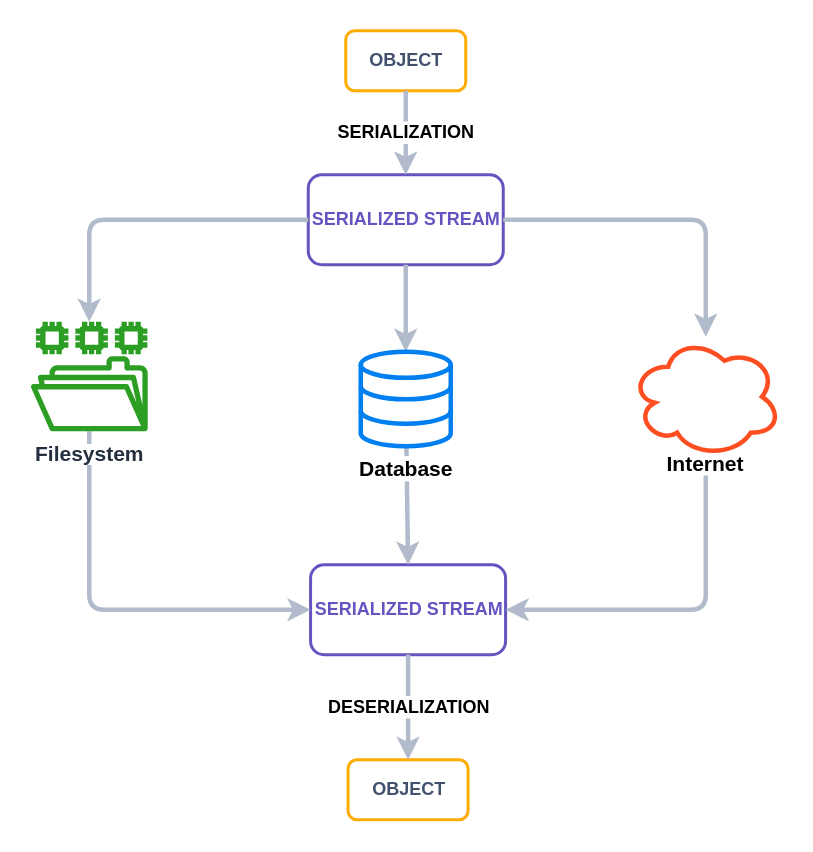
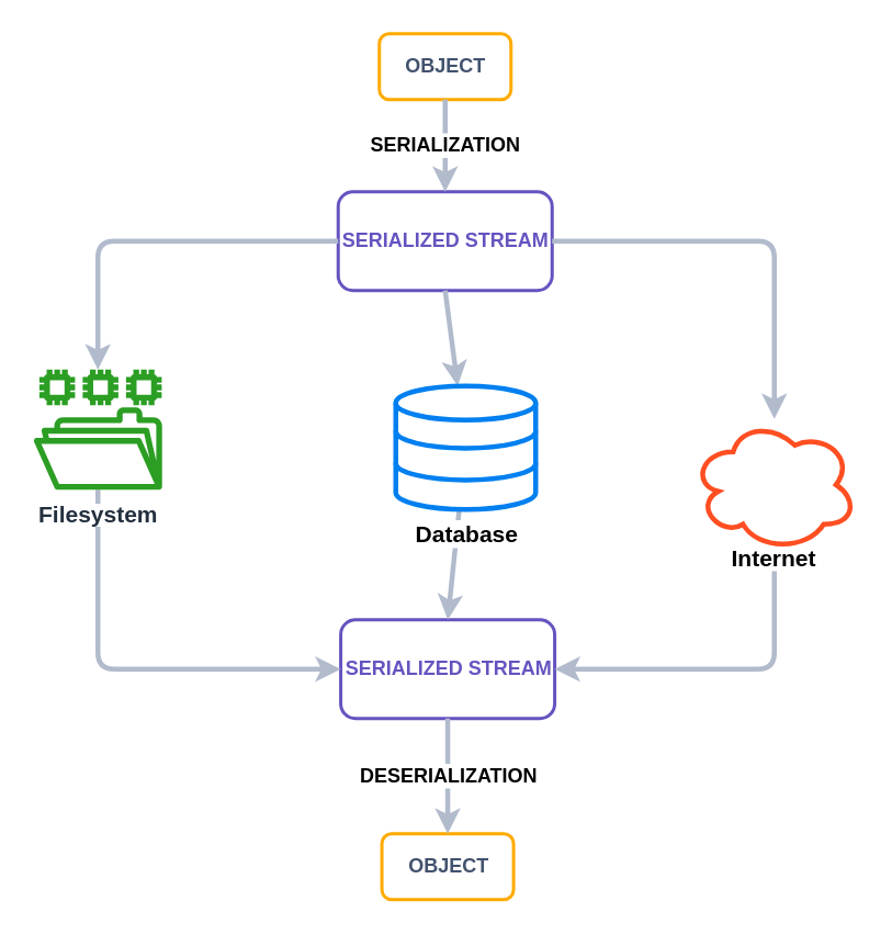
  <mxCell id="0" />
  <mxCell id="1" parent="0" />
  <mxCell id="2" value="OBJECT" style="dashed=0;html=1;rounded=1;strokeColor=#FFAB00;fontSize=12;align=center;fontStyle=1;strokeWidth=2;fontColor=#42526E" vertex="1" parent="1"><mxGeometry x="230" y="20" width="80" height="40" as="geometry" /></mxCell>
  <mxCell id="3" value="SERIALIZED STREAM" style="dashed=0;html=1;rounded=1;strokeColor=#6554C0;fontSize=12;align=center;fontStyle=1;strokeWidth=2;fontColor=#6554C0" vertex="1" parent="1"><mxGeometry x="205" y="116" width="130" height="60" as="geometry" /></mxCell>
  <mxCell id="4" value="" style="edgeStyle=segmentEdgeStyle;endArrow=classic;html=1;exitX=1;exitY=0.5;exitDx=0;exitDy=0;strokeWidth=3;strokeColor=#B1BBCC;" edge="1" parent="1" source="3" target="13"><mxGeometry width="50" height="50" relative="1" as="geometry"><mxPoint x="420" y="196" as="sourcePoint" /><mxPoint x="470" y="146" as="targetPoint" /></mxGeometry></mxCell>
  <mxCell id="5" value="" style="edgeStyle=segmentEdgeStyle;endArrow=classic;html=1;exitX=0;exitY=0.5;exitDx=0;exitDy=0;strokeWidth=3;strokeColor=#B1BBCC;" edge="1" parent="1" source="3" target="11"><mxGeometry width="50" height="50" relative="1" as="geometry"><mxPoint x="345" y="156" as="sourcePoint" /><mxPoint x="480" y="276" as="targetPoint" /></mxGeometry></mxCell>
  <mxCell id="6" value="" style="endArrow=classic;html=1;exitX=0.5;exitY=1;exitDx=0;exitDy=0;strokeWidth=3;strokeColor=#B1BBCC;" edge="1" parent="1" source="3" target="12"><mxGeometry width="50" height="50" relative="1" as="geometry"><mxPoint x="175" y="516" as="sourcePoint" /><mxPoint x="310" y="636" as="targetPoint" /></mxGeometry></mxCell>
  <mxCell id="7" value="SERIALIZED STREAM" style="dashed=0;html=1;rounded=1;strokeColor=#6554C0;fontSize=12;align=center;fontStyle=1;strokeWidth=2;fontColor=#6554C0" vertex="1" parent="1"><mxGeometry x="206.55" y="376" width="130" height="60" as="geometry" /></mxCell>
  <mxCell id="8" value="" style="edgeStyle=segmentEdgeStyle;endArrow=none;html=1;exitX=1;exitY=0.5;exitDx=0;exitDy=0;strokeWidth=3;strokeColor=#B1BBCC;startArrow=classic;startFill=1;endFill=0;" edge="1" parent="1" source="7" target="13"><mxGeometry width="50" height="50" relative="1" as="geometry"><mxPoint x="425.55" y="456" as="sourcePoint" /><mxPoint x="475.55" y="484" as="targetPoint" /></mxGeometry></mxCell>
  <mxCell id="9" value="" style="edgeStyle=segmentEdgeStyle;endArrow=none;html=1;exitX=0;exitY=0.5;exitDx=0;exitDy=0;strokeWidth=3;strokeColor=#B1BBCC;startArrow=classic;startFill=1;endFill=0;" edge="1" parent="1" source="7" target="11"><mxGeometry width="50" height="50" relative="1" as="geometry"><mxPoint x="350.55" y="416" as="sourcePoint" /><mxPoint x="64.45" y="484" as="targetPoint" /></mxGeometry></mxCell>
  <mxCell id="10" value="" style="endArrow=none;html=1;exitX=0.5;exitY=0;exitDx=0;exitDy=0;strokeWidth=3;strokeColor=#B1BBCC;startArrow=classic;startFill=1;endFill=0;" edge="1" parent="1" source="7" target="12"><mxGeometry width="50" height="50" relative="1" as="geometry"><mxPoint x="180.55" y="776" as="sourcePoint" /><mxPoint x="276" y="476" as="targetPoint" /></mxGeometry></mxCell>
- <mxCell id="11" value="&lt;span style=&quot;background-color: rgb(255 , 255 , 255)&quot;&gt;&lt;b style=&quot;font-size: 14px&quot;&gt;Filesystem&lt;/b&gt;&lt;/span&gt;" style="outlineConnect=0;fontColor=#232F3E;gradientColor=none;fillColor=#2B9E23;strokeColor=none;dashed=0;verticalLabelPosition=bottom;verticalAlign=top;align=center;html=1;fontSize=12;fontStyle=0;aspect=fixed;pointerEvents=1;shape=mxgraph.aws4.file_system;" vertex="1" parent="1"><mxGeometry x="20" y="214" width="78" height="73" as="geometry" /></mxCell>
- <mxCell id="12" value="&lt;font style=&quot;font-size: 14px&quot;&gt;&lt;b&gt;Database&lt;/b&gt;&lt;/font&gt;" style="html=1;verticalLabelPosition=bottom;align=center;labelBackgroundColor=#ffffff;verticalAlign=top;strokeWidth=3;strokeColor=#0080F0;shadow=0;dashed=0;shape=mxgraph.ios7.icons.data;" vertex="1" parent="1"><mxGeometry x="240" y="234" width="60" height="63" as="geometry" /></mxCell>
- <mxCell id="13" value="&lt;span style=&quot;background-color: rgb(255 , 255 , 255)&quot;&gt;&lt;font style=&quot;font-size: 14px&quot;&gt;&lt;b&gt;Internet&lt;/b&gt;&lt;/font&gt;&lt;/span&gt;" style="ellipse;shape=cloud;whiteSpace=wrap;html=1;strokeWidth=3;fillColor=#FFFFFF;strokeColor=#FF4E21;verticalAlign=bottom;spacingBottom=-16;" vertex="1" parent="1"><mxGeometry x="420" y="224" width="100" height="80" as="geometry" /></mxCell>
+ <mxCell id="11" value="&lt;span style=&quot;background-color: rgb(255 , 255 , 255)&quot;&gt;&lt;b style=&quot;font-size: 14px&quot;&gt;Filesystem&lt;/b&gt;&lt;/span&gt;" style="outlineConnect=0;fontColor=#232F3E;gradientColor=none;fillColor=#2B9E23;strokeColor=none;dashed=0;verticalLabelPosition=bottom;verticalAlign=top;align=center;html=1;fontSize=12;fontStyle=0;aspect=fixed;pointerEvents=1;shape=mxgraph.aws4.file_system;" vertex="1" parent="1"><mxGeometry x="20" y="224" width="78" height="73" as="geometry" /></mxCell>
+ <mxCell id="12" value="&lt;font style=&quot;font-size: 14px&quot;&gt;&lt;b&gt;Database&lt;/b&gt;&lt;/font&gt;" style="html=1;verticalLabelPosition=bottom;align=center;labelBackgroundColor=#ffffff;verticalAlign=top;strokeWidth=3;strokeColor=#0080F0;shadow=0;dashed=0;shape=mxgraph.ios7.icons.data;" vertex="1" parent="1"><mxGeometry x="240" y="234" width="85" height="75" as="geometry" /></mxCell>
+ <mxCell id="13" value="&lt;span style=&quot;background-color: rgb(255 , 255 , 255)&quot;&gt;&lt;font style=&quot;font-size: 14px&quot;&gt;&lt;b&gt;Internet&lt;/b&gt;&lt;/font&gt;&lt;/span&gt;" style="ellipse;shape=cloud;whiteSpace=wrap;html=1;strokeWidth=3;fillColor=#FFFFFF;strokeColor=#FF4E21;verticalAlign=bottom;spacingBottom=-16;" vertex="1" parent="1"><mxGeometry x="420" y="254" width="100" height="80" as="geometry" /></mxCell>
  <mxCell id="14" value="OBJECT" style="dashed=0;html=1;rounded=1;strokeColor=#FFAB00;fontSize=12;align=center;fontStyle=1;strokeWidth=2;fontColor=#42526E" vertex="1" parent="1"><mxGeometry x="231.55" y="506" width="80" height="40" as="geometry" /></mxCell>
  <mxCell id="15" value="&lt;b&gt;&lt;font style=&quot;font-size: 12px&quot;&gt;DESERIALIZATION&lt;/font&gt;&lt;/b&gt;" style="endArrow=none;html=1;exitX=0.5;exitY=0;exitDx=0;exitDy=0;strokeWidth=3;strokeColor=#B1BBCC;startArrow=classic;startFill=1;endFill=0;entryX=0.5;entryY=1;entryDx=0;entryDy=0;" edge="1" parent="1" source="14" target="7"><mxGeometry width="50" height="50" relative="1" as="geometry"><mxPoint x="281.55" y="386" as="sourcePoint" /><mxPoint x="280.442" y="307" as="targetPoint" /></mxGeometry></mxCell>
  <mxCell id="16" value="&lt;font size=&quot;1&quot;&gt;&lt;b style=&quot;font-size: 12px&quot;&gt;SERIALIZATION&lt;/b&gt;&lt;/font&gt;" style="endArrow=none;html=1;exitX=0.5;exitY=0;exitDx=0;exitDy=0;strokeWidth=3;strokeColor=#B1BBCC;startArrow=classic;startFill=1;endFill=0;entryX=0.5;entryY=1;entryDx=0;entryDy=0;" edge="1" parent="1" source="3" target="2"><mxGeometry width="50" height="50" relative="1" as="geometry"><mxPoint x="269.95" y="106" as="sourcePoint" /><mxPoint x="269.5" y="56" as="targetPoint" /></mxGeometry></mxCell>
